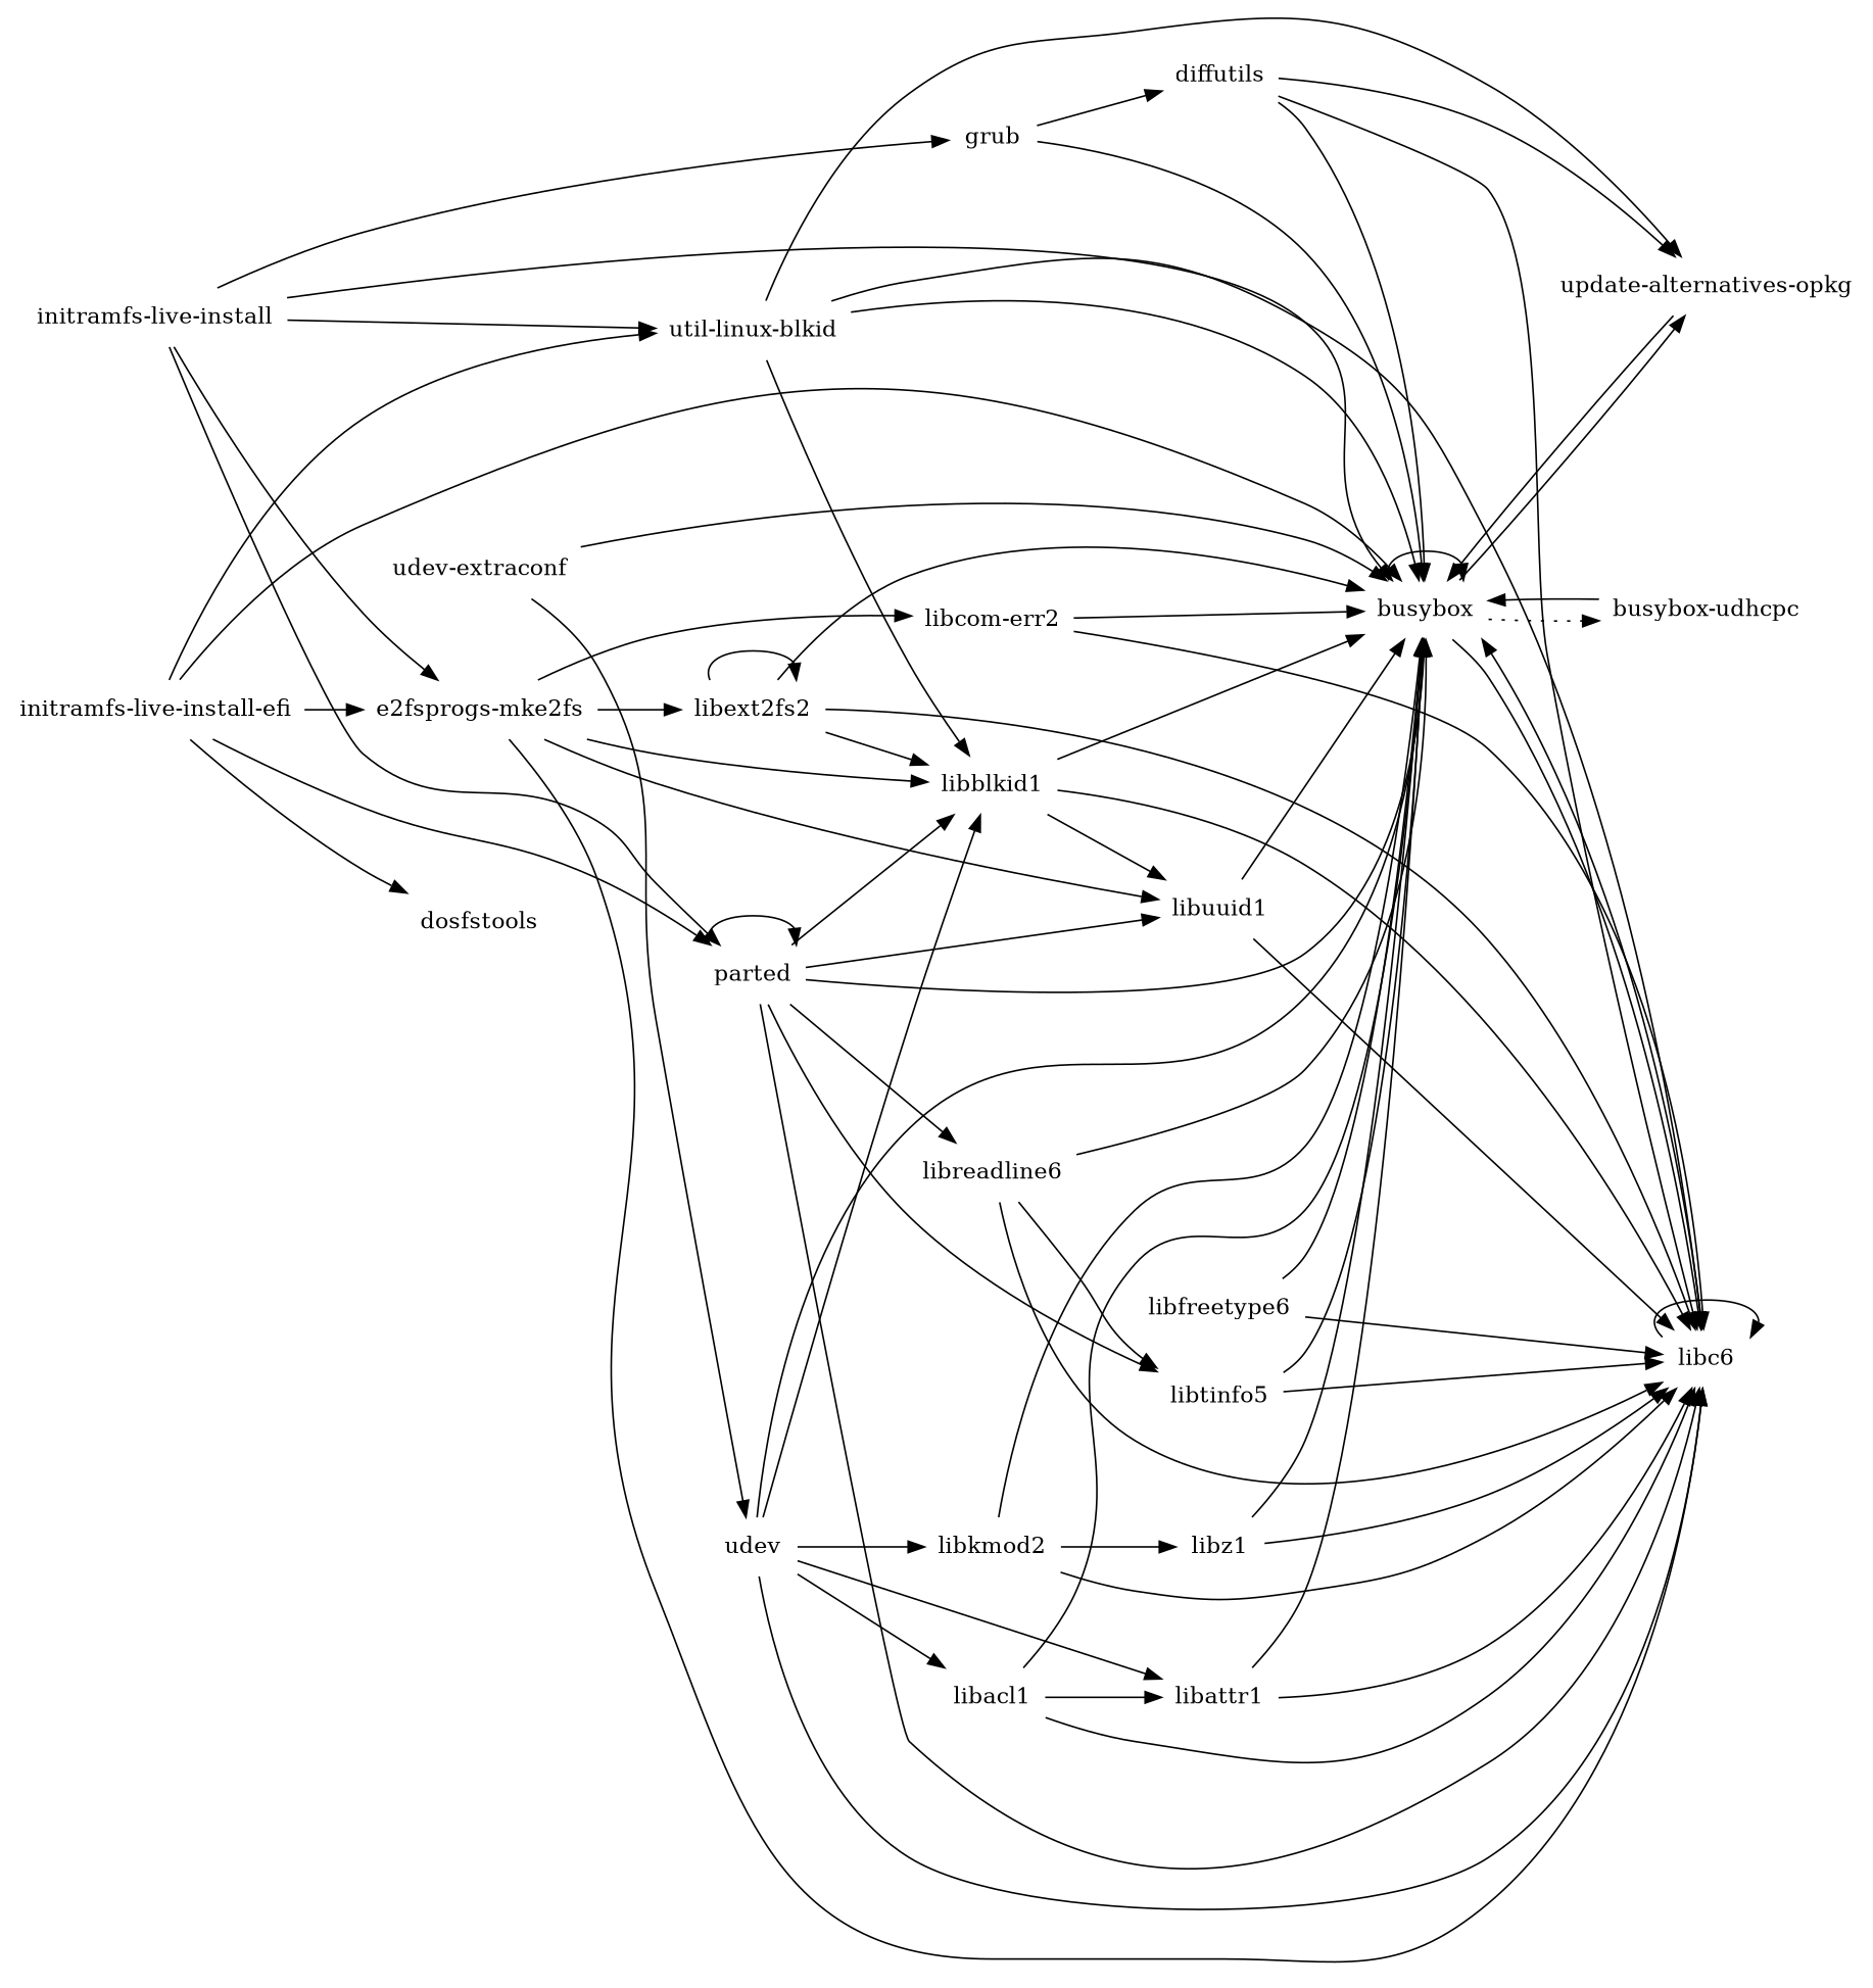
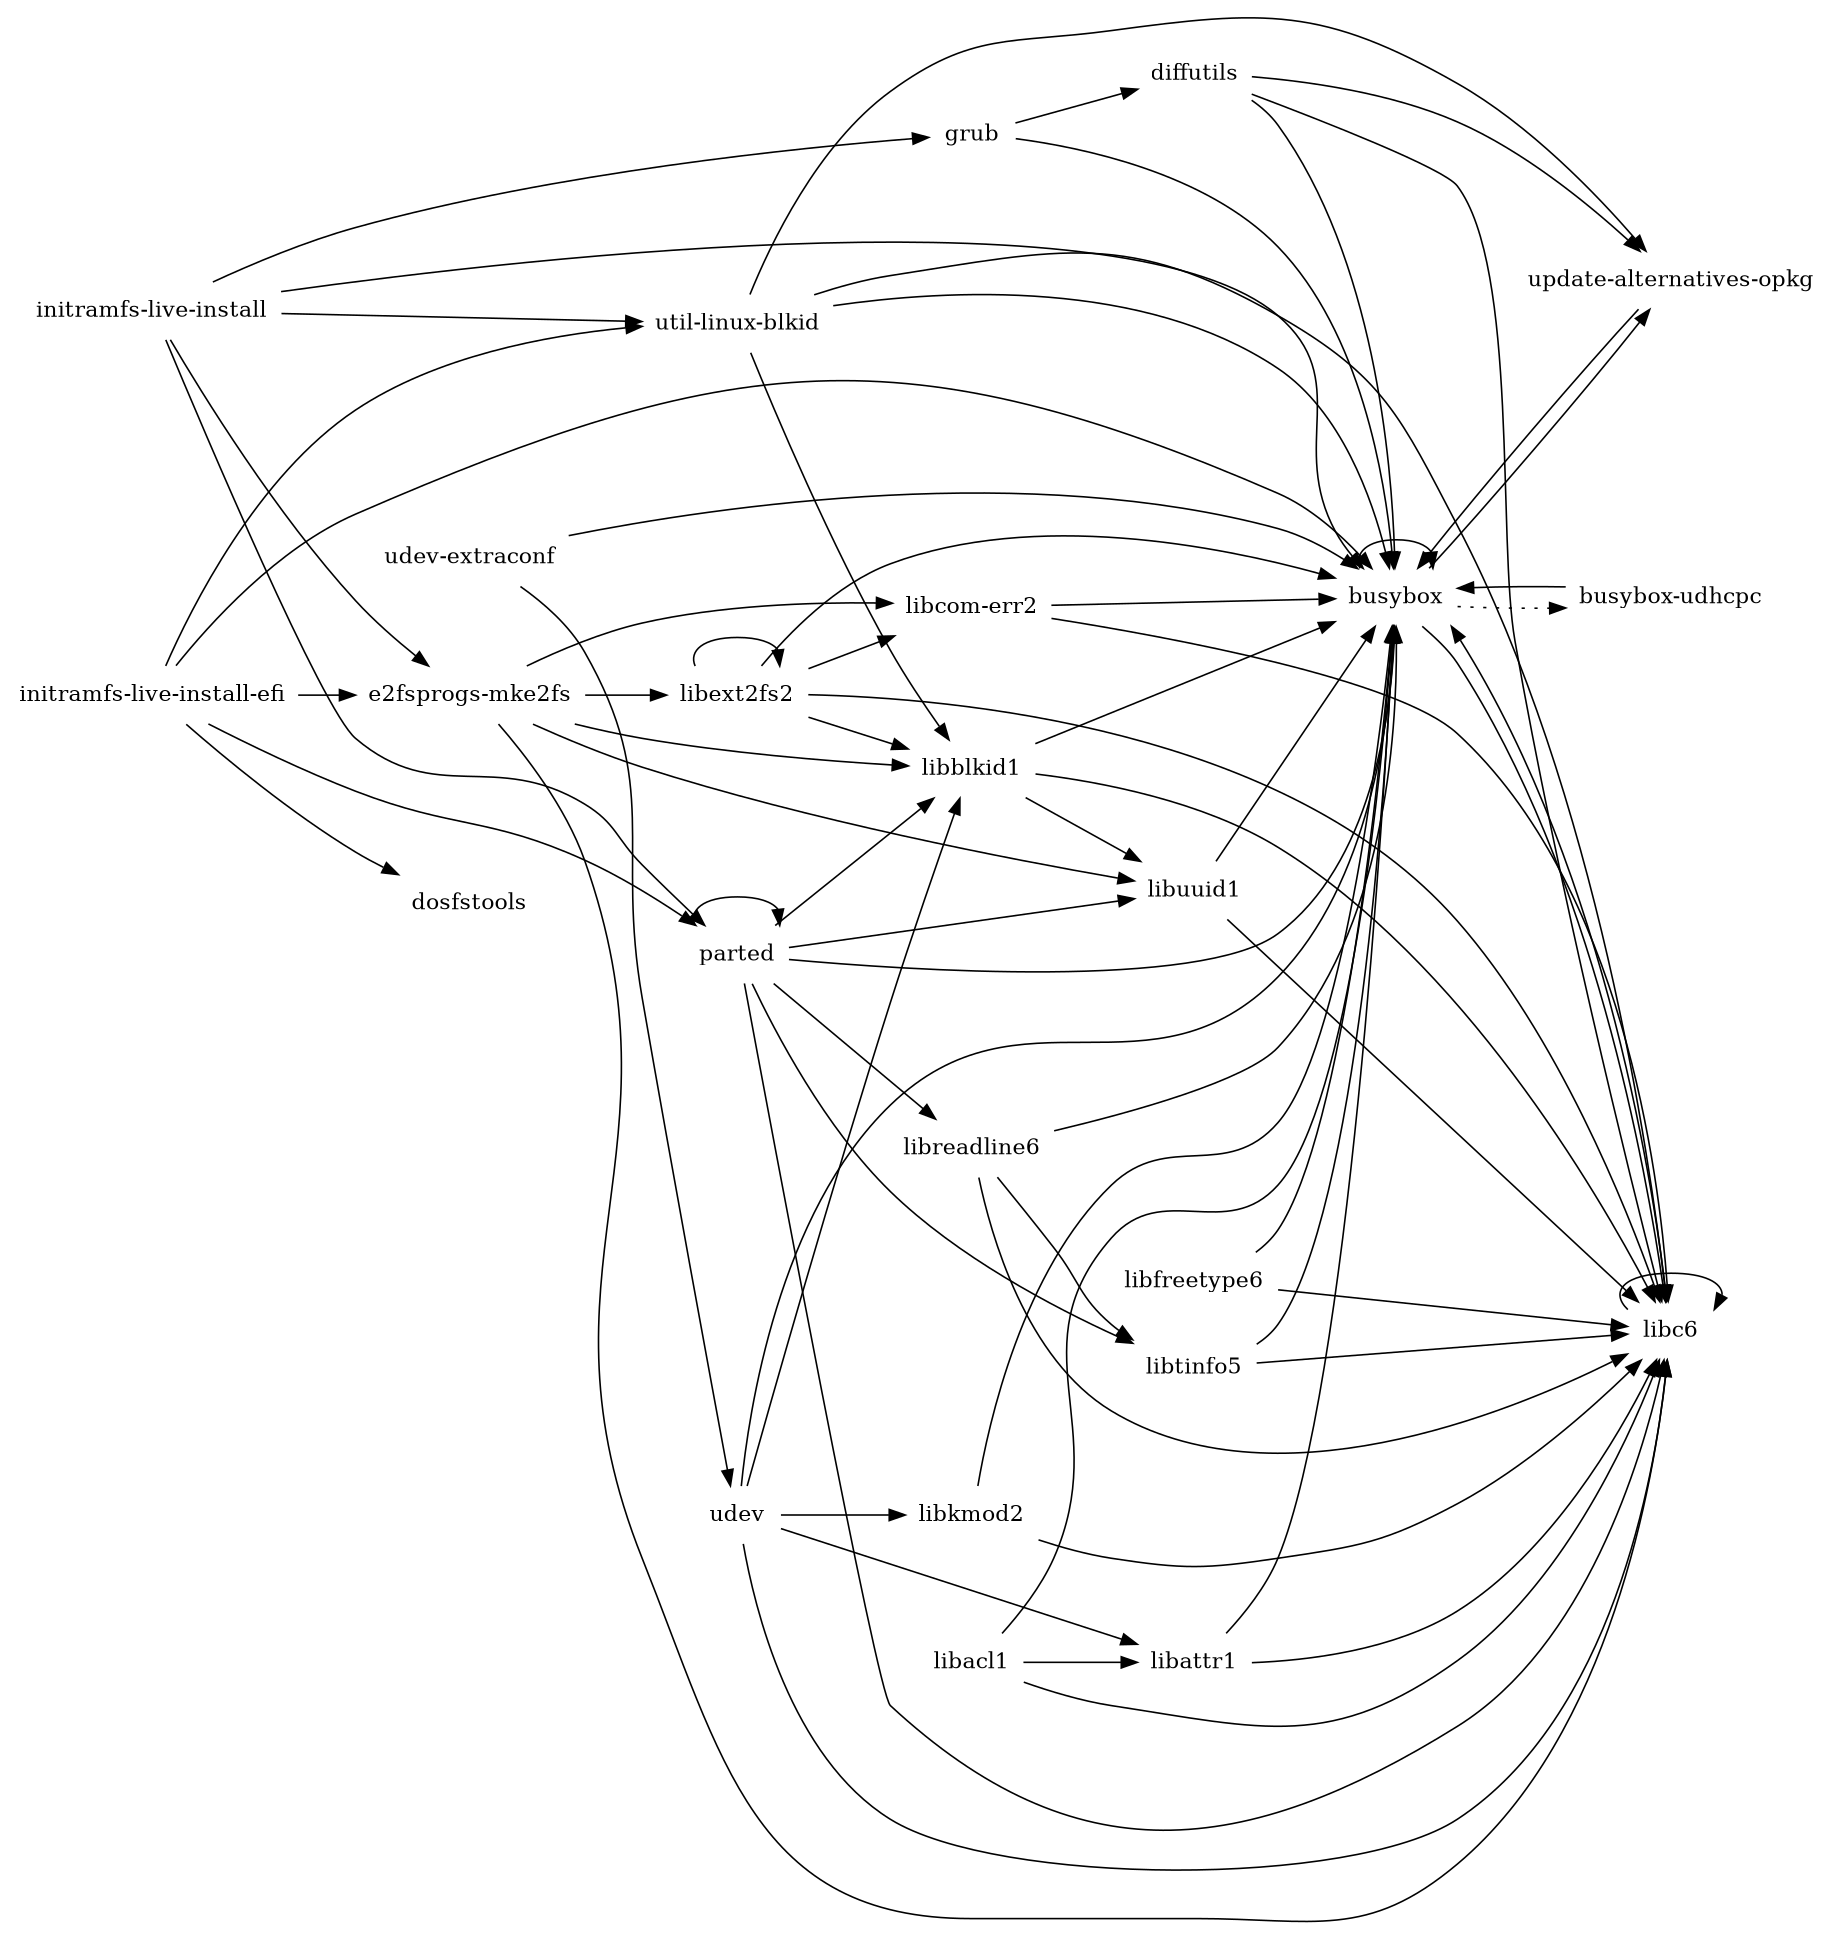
  digraph {
    rankdir=LR
    node [shape=plaintext]
    busybox
    "busybox-udhcpc"
    libc6
    "update-alternatives-opkg"
    diffutils
    "e2fsprogs-mke2fs"
    libblkid1
    "libcom-err2"
    libext2fs2
    libuuid1
    grub
    libfreetype6
    udev
    libacl1
    libattr1
    libkmod2
    "udev-extraconf"
-   libz1
    "initramfs-live-install"
    parted
    "util-linux-blkid"
    libreadline6
    libtinfo5
    "initramfs-live-install-efi"
    dosfstools
    busybox -> busybox
    busybox -> "busybox-udhcpc" [style=dotted]
    busybox -> libc6
    busybox -> "update-alternatives-opkg"
    "busybox-udhcpc" -> busybox
    libc6 -> busybox
    libc6 -> libc6
    "update-alternatives-opkg" -> busybox
    diffutils -> busybox
    diffutils -> libc6
    diffutils -> "update-alternatives-opkg"
    "e2fsprogs-mke2fs" -> libc6
    "e2fsprogs-mke2fs" -> libblkid1
    "e2fsprogs-mke2fs" -> "libcom-err2"
    "e2fsprogs-mke2fs" -> libext2fs2
    "e2fsprogs-mke2fs" -> libuuid1
    libblkid1 -> busybox
    libblkid1 -> libc6
    libblkid1 -> libuuid1
    "libcom-err2" -> busybox
    "libcom-err2" -> libc6
    libext2fs2 -> busybox
    libext2fs2 -> libc6
    libext2fs2 -> libblkid1
+   libext2fs2 -> "libcom-err2"
    libext2fs2 -> libext2fs2
    libuuid1 -> busybox
    libuuid1 -> libc6
    grub -> busybox
    grub -> diffutils
    libfreetype6 -> busybox
    libfreetype6 -> libc6
    udev -> busybox
    udev -> libc6
    udev -> libblkid1
-   udev -> libacl1
    udev -> libattr1
    udev -> libkmod2
    libacl1 -> busybox
    libacl1 -> libc6
    libacl1 -> libattr1
    libattr1 -> busybox
    libattr1 -> libc6
    libkmod2 -> busybox
    libkmod2 -> libc6
-   libkmod2 -> libz1
    "udev-extraconf" -> busybox
    "udev-extraconf" -> udev
-   libz1 -> busybox
-   libz1 -> libc6
    "initramfs-live-install" -> busybox
    "initramfs-live-install" -> "e2fsprogs-mke2fs"
    "initramfs-live-install" -> grub
    "initramfs-live-install" -> parted
    "initramfs-live-install" -> "util-linux-blkid"
    parted -> busybox
    parted -> libc6
    parted -> libblkid1
    parted -> libuuid1
    parted -> parted
    parted -> libreadline6
    parted -> libtinfo5
    "util-linux-blkid" -> busybox
    "util-linux-blkid" -> libc6
    "util-linux-blkid" -> "update-alternatives-opkg"
    "util-linux-blkid" -> libblkid1
    libreadline6 -> busybox
    libreadline6 -> libc6
    libreadline6 -> libtinfo5
    libtinfo5 -> busybox
    libtinfo5 -> libc6
    "initramfs-live-install-efi" -> busybox
    "initramfs-live-install-efi" -> "e2fsprogs-mke2fs"
    "initramfs-live-install-efi" -> parted
    "initramfs-live-install-efi" -> "util-linux-blkid"
    "initramfs-live-install-efi" -> dosfstools
  }
